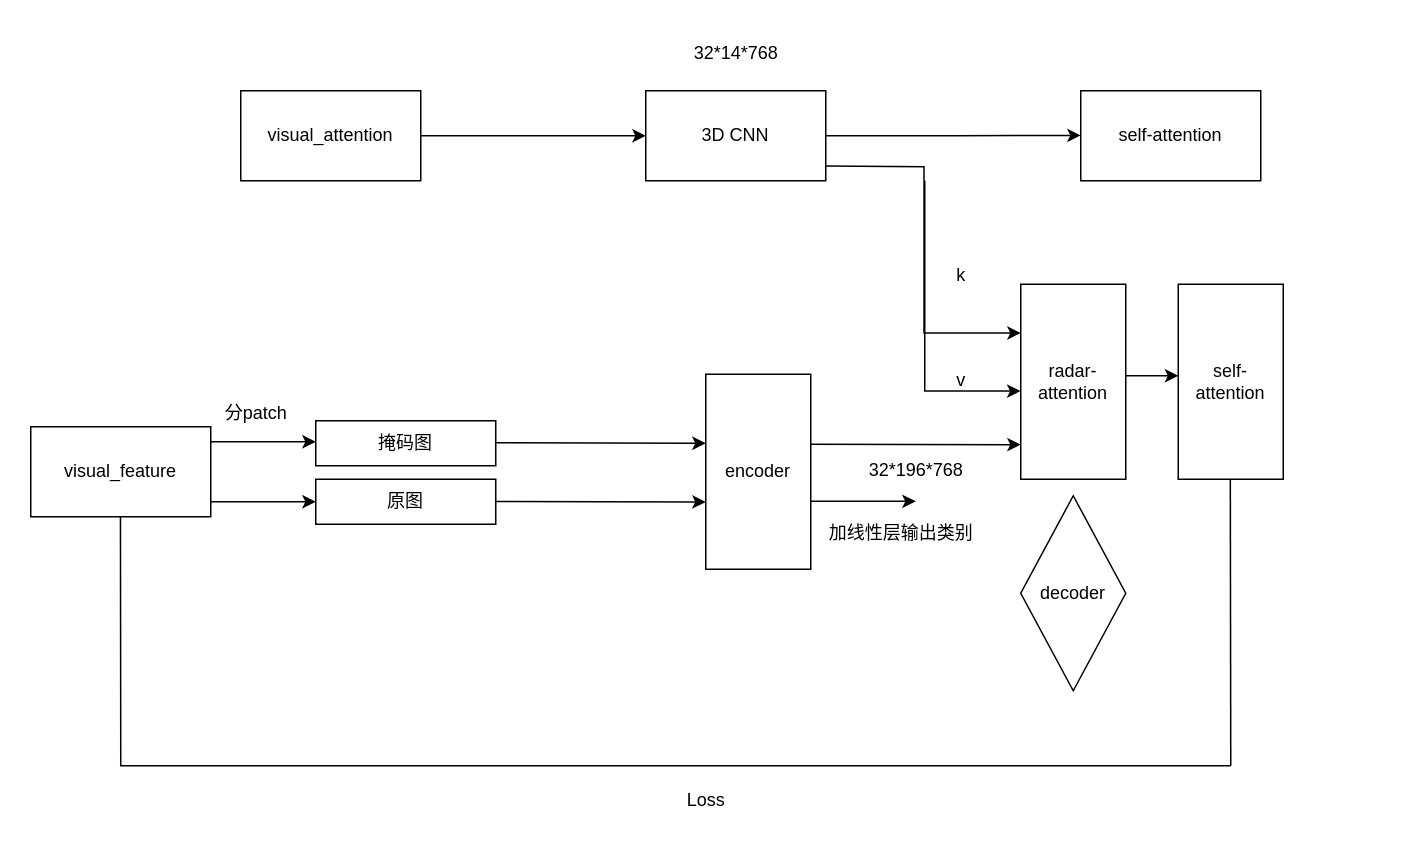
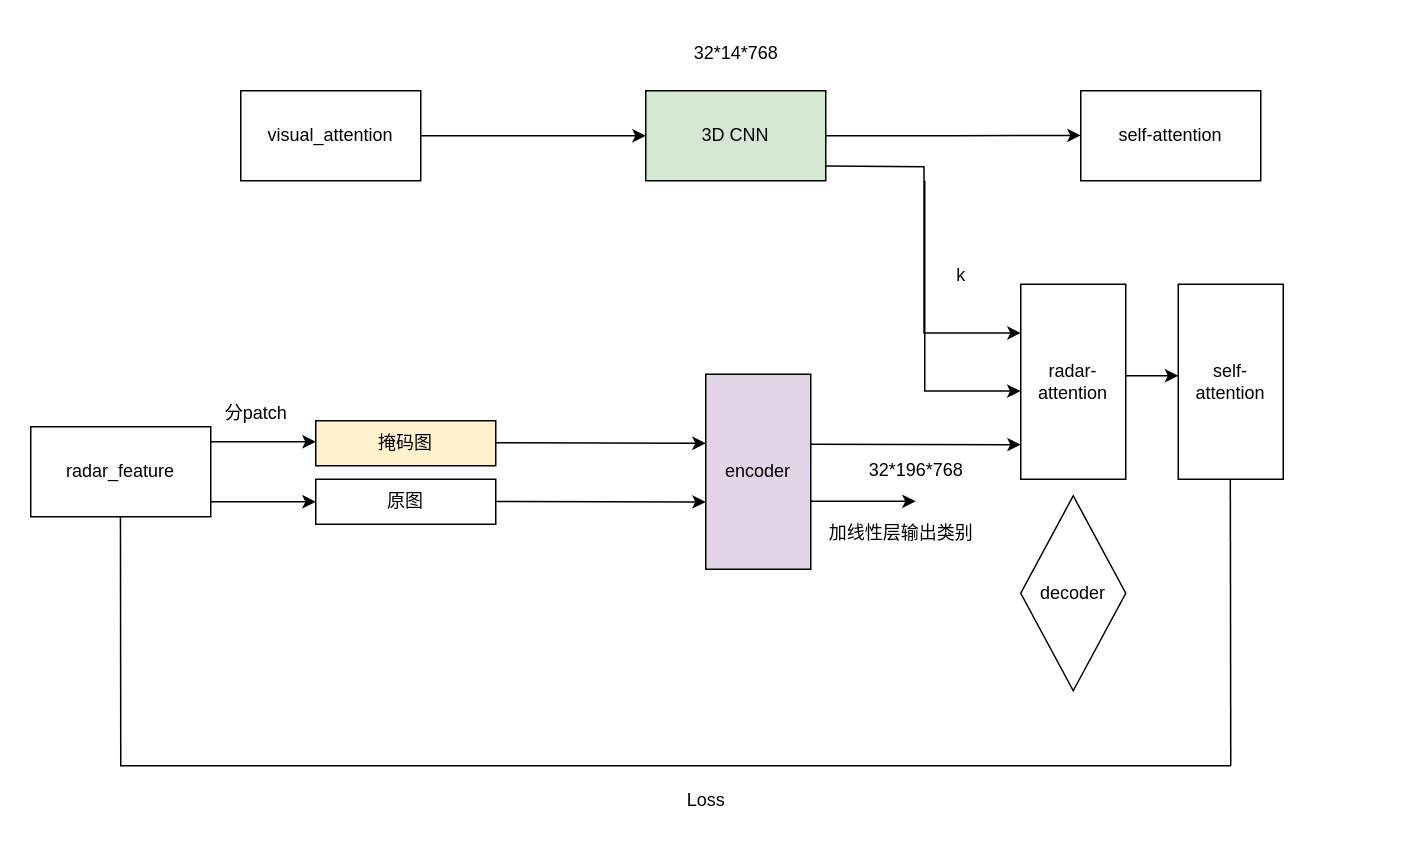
  <mxCell id="0" />
  <mxCell id="1" parent="0" />
  <mxCell id="2" value="visual_attention" style="whiteSpace=wrap;html=1;" vertex="1" parent="1"><mxGeometry x="160" y="60" width="120" height="60" as="geometry" /></mxCell>
  <mxCell id="3" style="edgeStyle=orthogonalEdgeStyle;rounded=0;orthogonalLoop=1;jettySize=auto;html=1;" edge="1" parent="1"><mxGeometry relative="1" as="geometry"><mxPoint x="210" y="334" as="targetPoint" /><mxPoint x="140" y="334" as="sourcePoint" /><Array as="points"><mxPoint x="140" y="334" /><mxPoint x="310" y="334" /></Array></mxGeometry></mxCell>
- <mxCell id="4" value="visual_feature" style="whiteSpace=wrap;html=1;" vertex="1" parent="1"><mxGeometry x="20" y="284" width="120" height="60" as="geometry" /></mxCell>
+ <mxCell id="4" value="radar_feature" style="whiteSpace=wrap;html=1;" vertex="1" parent="1"><mxGeometry x="20" y="284" width="120" height="60" as="geometry" /></mxCell>
  <mxCell id="5" style="edgeStyle=orthogonalEdgeStyle;rounded=0;orthogonalLoop=1;jettySize=auto;html=1;exitX=0.5;exitY=1;exitDx=0;exitDy=0;" edge="1" parent="1" source="4" target="4"><mxGeometry relative="1" as="geometry" /></mxCell>
  <mxCell id="6" value="" style="endArrow=classic;html=1;rounded=0;" edge="1" parent="1"><mxGeometry width="50" height="50" relative="1" as="geometry"><mxPoint x="280" y="90" as="sourcePoint" /><mxPoint x="430" y="90" as="targetPoint" /></mxGeometry></mxCell>
  <mxCell id="7" style="edgeStyle=orthogonalEdgeStyle;rounded=0;orthogonalLoop=1;jettySize=auto;html=1;exitX=1;exitY=0.5;exitDx=0;exitDy=0;" edge="1" parent="1" source="8"><mxGeometry relative="1" as="geometry"><mxPoint x="720" y="89.759" as="targetPoint" /></mxGeometry></mxCell>
- <mxCell id="8" value="3D CNN" style="whiteSpace=wrap;html=1;" vertex="1" parent="1"><mxGeometry x="430" y="60" width="120" height="60" as="geometry" /></mxCell>
+ <mxCell id="8" value="3D CNN" style="whiteSpace=wrap;html=1;fillColor=#d5e8d4;" vertex="1" parent="1"><mxGeometry x="430" y="60" width="120" height="60" as="geometry" /></mxCell>
  <mxCell id="9" value="32*14*768" style="text;html=1;align=center;verticalAlign=middle;resizable=0;points=[];autosize=1;strokeColor=none;fillColor=none;" vertex="1" parent="1"><mxGeometry x="450" y="20" width="80" height="30" as="geometry" /></mxCell>
  <mxCell id="10" value="self-attention" style="whiteSpace=wrap;html=1;" vertex="1" parent="1"><mxGeometry x="720" y="60" width="120" height="60" as="geometry" /></mxCell>
  <mxCell id="11" style="edgeStyle=orthogonalEdgeStyle;rounded=0;orthogonalLoop=1;jettySize=auto;html=1;" edge="1" parent="1"><mxGeometry relative="1" as="geometry"><mxPoint x="210" y="294" as="targetPoint" /><mxPoint x="140" y="294" as="sourcePoint" /><Array as="points"><mxPoint x="140" y="294" /><mxPoint x="310" y="294" /></Array></mxGeometry></mxCell>
  <mxCell id="12" value="原图" style="whiteSpace=wrap;html=1;" vertex="1" parent="1"><mxGeometry x="210" y="319" width="120" height="30" as="geometry" /></mxCell>
- <mxCell id="13" value="掩码图" style="whiteSpace=wrap;html=1;" vertex="1" parent="1"><mxGeometry x="210" y="280" width="120" height="30" as="geometry" /></mxCell>
- <mxCell id="14" value="encoder" style="whiteSpace=wrap;html=1;" vertex="1" parent="1"><mxGeometry x="470" y="249" width="70" height="130" as="geometry" /></mxCell>
+ <mxCell id="13" value="掩码图" style="whiteSpace=wrap;html=1;fillColor=#fff2cc;" vertex="1" parent="1"><mxGeometry x="210" y="280" width="120" height="30" as="geometry" /></mxCell>
+ <mxCell id="14" value="encoder" style="whiteSpace=wrap;html=1;fillColor=#e1d5e7;" vertex="1" parent="1"><mxGeometry x="470" y="249" width="70" height="130" as="geometry" /></mxCell>
  <mxCell id="15" style="edgeStyle=orthogonalEdgeStyle;rounded=0;orthogonalLoop=1;jettySize=auto;html=1;" edge="1" parent="1"><mxGeometry relative="1" as="geometry"><mxPoint x="470" y="295" as="targetPoint" /><mxPoint x="330" y="294.71" as="sourcePoint" /><Array as="points"><mxPoint x="330" y="294.71" /><mxPoint x="500" y="294.71" /></Array></mxGeometry></mxCell>
  <mxCell id="16" style="edgeStyle=orthogonalEdgeStyle;rounded=0;orthogonalLoop=1;jettySize=auto;html=1;" edge="1" parent="1"><mxGeometry relative="1" as="geometry"><mxPoint x="470" y="334.14" as="targetPoint" /><mxPoint x="330" y="333.85" as="sourcePoint" /><Array as="points"><mxPoint x="330" y="333.85" /><mxPoint x="500" y="333.85" /></Array></mxGeometry></mxCell>
  <mxCell id="17" value="分patch" style="text;html=1;align=center;verticalAlign=middle;resizable=0;points=[];autosize=1;strokeColor=none;fillColor=none;" vertex="1" parent="1"><mxGeometry x="140" y="260" width="60" height="30" as="geometry" /></mxCell>
  <mxCell id="18" value="decoder" style="rhombus;whiteSpace=wrap;html=1;" vertex="1" parent="1"><mxGeometry x="680" y="330" width="70" height="130" as="geometry" /></mxCell>
  <mxCell id="19" value="radar-attention" style="whiteSpace=wrap;html=1;" vertex="1" parent="1"><mxGeometry x="680" y="189" width="70" height="130" as="geometry" /></mxCell>
  <mxCell id="20" style="edgeStyle=orthogonalEdgeStyle;rounded=0;orthogonalLoop=1;jettySize=auto;html=1;" edge="1" parent="1"><mxGeometry relative="1" as="geometry"><mxPoint x="680" y="295.95" as="targetPoint" /><mxPoint x="540" y="295.66" as="sourcePoint" /><Array as="points"><mxPoint x="540" y="295.66" /><mxPoint x="710" y="295.66" /></Array></mxGeometry></mxCell>
  <mxCell id="21" value="self-attention" style="whiteSpace=wrap;html=1;" vertex="1" parent="1"><mxGeometry x="785" y="189" width="70" height="130" as="geometry" /></mxCell>
  <mxCell id="22" style="edgeStyle=orthogonalEdgeStyle;rounded=0;orthogonalLoop=1;jettySize=auto;html=1;" edge="1" parent="1"><mxGeometry relative="1" as="geometry"><mxPoint x="785" y="250" as="targetPoint" /><mxPoint x="755" y="250" as="sourcePoint" /><Array as="points"><mxPoint x="750" y="250" /><mxPoint x="920" y="250" /></Array></mxGeometry></mxCell>
  <mxCell id="23" style="edgeStyle=orthogonalEdgeStyle;rounded=0;orthogonalLoop=1;jettySize=auto;html=1;exitX=1;exitY=0.5;exitDx=0;exitDy=0;entryX=0;entryY=0.25;entryDx=0;entryDy=0;" edge="1" parent="1" target="19"><mxGeometry relative="1" as="geometry"><mxPoint x="610" y="220" as="targetPoint" /><mxPoint x="550" y="110.24" as="sourcePoint" /></mxGeometry></mxCell>
  <mxCell id="24" style="edgeStyle=orthogonalEdgeStyle;rounded=0;orthogonalLoop=1;jettySize=auto;html=1;entryX=-0.002;entryY=0.548;entryDx=0;entryDy=0;entryPerimeter=0;" edge="1" parent="1"><mxGeometry relative="1" as="geometry"><mxPoint x="679.86" y="260.24" as="targetPoint" /><mxPoint x="616" y="120" as="sourcePoint" /><Array as="points"><mxPoint x="616" y="260" /></Array></mxGeometry></mxCell>
  <mxCell id="25" value="k" style="text;html=1;align=center;verticalAlign=middle;resizable=0;points=[];autosize=1;strokeColor=none;fillColor=none;" vertex="1" parent="1"><mxGeometry x="625" y="168" width="30" height="30" as="geometry" /></mxCell>
- <mxCell id="26" value="v" style="text;html=1;align=center;verticalAlign=middle;resizable=0;points=[];autosize=1;strokeColor=none;fillColor=none;" vertex="1" parent="1"><mxGeometry x="625" y="238" width="30" height="30" as="geometry" /></mxCell>
  <mxCell id="27" value="32*196*768" style="text;html=1;align=center;verticalAlign=middle;resizable=0;points=[];autosize=1;strokeColor=none;fillColor=none;" vertex="1" parent="1"><mxGeometry x="565" y="298" width="90" height="30" as="geometry" /></mxCell>
  <mxCell id="28" value="" style="endArrow=none;html=1;rounded=0;entryX=0.25;entryY=1;entryDx=0;entryDy=0;" edge="1" parent="1"><mxGeometry width="50" height="50" relative="1" as="geometry"><mxPoint x="820" y="510" as="sourcePoint" /><mxPoint x="79.8" y="344" as="targetPoint" /><Array as="points"><mxPoint x="80" y="510" /></Array></mxGeometry></mxCell>
  <mxCell id="29" value="" style="endArrow=none;html=1;rounded=0;entryX=0.25;entryY=1;entryDx=0;entryDy=0;" edge="1" parent="1"><mxGeometry width="50" height="50" relative="1" as="geometry"><mxPoint x="820" y="510" as="sourcePoint" /><mxPoint x="819.71" y="319" as="targetPoint" /></mxGeometry></mxCell>
  <mxCell id="30" value="Loss" style="text;html=1;align=center;verticalAlign=middle;resizable=0;points=[];autosize=1;strokeColor=none;fillColor=none;" vertex="1" parent="1"><mxGeometry x="445" y="518" width="50" height="30" as="geometry" /></mxCell>
  <mxCell id="31" style="edgeStyle=orthogonalEdgeStyle;rounded=0;orthogonalLoop=1;jettySize=auto;html=1;" edge="1" parent="1"><mxGeometry relative="1" as="geometry"><mxPoint x="610" y="333.71" as="targetPoint" /><mxPoint x="540" y="333.71" as="sourcePoint" /><Array as="points"><mxPoint x="540" y="333.71" /><mxPoint x="710" y="333.71" /></Array></mxGeometry></mxCell>
  <mxCell id="32" value="加线性层输出类别" style="text;html=1;align=center;verticalAlign=middle;resizable=0;points=[];autosize=1;strokeColor=none;fillColor=none;" vertex="1" parent="1"><mxGeometry x="540" y="340" width="120" height="30" as="geometry" /></mxCell>
